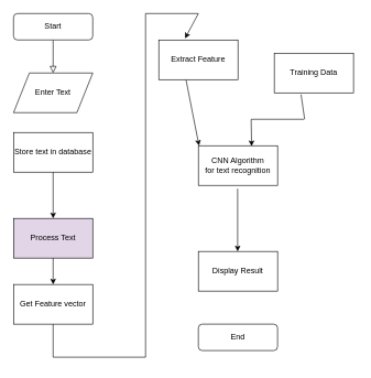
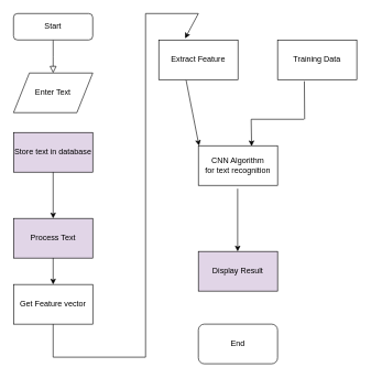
  <mxCell id="0" />
  <mxCell id="1" parent="0" />
  <mxCell id="2" value="" style="rounded=0;html=1;jettySize=auto;orthogonalLoop=1;fontSize=11;endArrow=block;endFill=0;endSize=8;strokeWidth=1;shadow=0;labelBackgroundColor=none;edgeStyle=orthogonalEdgeStyle;" parent="1" source="3" edge="1"><mxGeometry relative="1" as="geometry"><mxPoint x="80" y="110" as="targetPoint" /></mxGeometry></mxCell>
  <mxCell id="3" value="Start" style="rounded=1;whiteSpace=wrap;html=1;fontSize=12;glass=0;strokeWidth=1;shadow=0;" parent="1" vertex="1"><mxGeometry x="20" y="20" width="120" height="40" as="geometry" /></mxCell>
  <mxCell id="4" value="Enter Text" style="shape=parallelogram;perimeter=parallelogramPerimeter;whiteSpace=wrap;html=1;" vertex="1" parent="1"><mxGeometry x="20" y="110" width="120" height="60" as="geometry" /></mxCell>
  <mxCell id="5" value="" style="edgeStyle=orthogonalEdgeStyle;rounded=0;orthogonalLoop=1;jettySize=auto;html=1;" edge="1" parent="1"><mxGeometry relative="1" as="geometry"><mxPoint x="80" y="250" as="sourcePoint" /><mxPoint x="80" y="330" as="targetPoint" /></mxGeometry></mxCell>
- <mxCell id="6" value="Store text in database&lt;br&gt;" style="rounded=0;whiteSpace=wrap;html=1;" vertex="1" parent="1"><mxGeometry x="20" y="200" width="120" height="60" as="geometry" /></mxCell>
+ <mxCell id="6" value="Store text in database&lt;br&gt;" style="rounded=0;whiteSpace=wrap;html=1;fillColor=#e1d5e7;" vertex="1" parent="1"><mxGeometry x="20" y="200" width="120" height="60" as="geometry" /></mxCell>
  <mxCell id="7" value="Process Text" style="rounded=0;whiteSpace=wrap;html=1;fillColor=#e1d5e7;" vertex="1" parent="1"><mxGeometry x="20" y="330" width="120" height="60" as="geometry" /></mxCell>
  <mxCell id="8" value="Get Feature vector" style="rounded=0;whiteSpace=wrap;html=1;" vertex="1" parent="1"><mxGeometry x="20" y="430" width="120" height="60" as="geometry" /></mxCell>
  <mxCell id="9" value="Extract Feature" style="rounded=0;whiteSpace=wrap;html=1;" vertex="1" parent="1"><mxGeometry x="240" y="60" width="120" height="60" as="geometry" /></mxCell>
- <mxCell id="10" value="Training Data" style="rounded=0;whiteSpace=wrap;html=1;" vertex="1" parent="1"><mxGeometry x="415" y="80" width="120" height="60" as="geometry" /></mxCell>
+ <mxCell id="10" value="Training Data" style="rounded=0;whiteSpace=wrap;html=1;" vertex="1" parent="1"><mxGeometry x="420" y="60" width="120" height="60" as="geometry" /></mxCell>
  <mxCell id="11" value="" style="endArrow=classic;html=1;exitX=0.5;exitY=1;exitDx=0;exitDy=0;" edge="1" parent="1" source="7"><mxGeometry width="50" height="50" relative="1" as="geometry"><mxPoint x="20" y="560" as="sourcePoint" /><mxPoint x="80" y="430" as="targetPoint" /></mxGeometry></mxCell>
  <mxCell id="12" value="" style="endArrow=none;html=1;entryX=0.5;entryY=1;entryDx=0;entryDy=0;" edge="1" parent="1" target="8"><mxGeometry width="50" height="50" relative="1" as="geometry"><mxPoint x="80" y="540" as="sourcePoint" /><mxPoint x="70" y="510" as="targetPoint" /></mxGeometry></mxCell>
  <mxCell id="13" value="" style="endArrow=none;html=1;" edge="1" parent="1"><mxGeometry width="50" height="50" relative="1" as="geometry"><mxPoint x="220" y="540" as="sourcePoint" /><mxPoint x="80" y="540" as="targetPoint" /></mxGeometry></mxCell>
  <mxCell id="14" value="" style="endArrow=none;html=1;" edge="1" parent="1"><mxGeometry width="50" height="50" relative="1" as="geometry"><mxPoint x="220" y="20" as="sourcePoint" /><mxPoint x="220" y="540" as="targetPoint" /></mxGeometry></mxCell>
  <mxCell id="15" value="" style="endArrow=none;html=1;" edge="1" parent="1"><mxGeometry width="50" height="50" relative="1" as="geometry"><mxPoint x="300" y="20" as="sourcePoint" /><mxPoint x="220" y="20" as="targetPoint" /><Array as="points" /></mxGeometry></mxCell>
  <mxCell id="16" value="" style="endArrow=classic;html=1;entryX=0.332;entryY=-0.04;entryDx=0;entryDy=0;entryPerimeter=0;" edge="1" parent="1" target="9"><mxGeometry width="50" height="50" relative="1" as="geometry"><mxPoint x="300" y="20" as="sourcePoint" /><mxPoint x="270" y="160" as="targetPoint" /></mxGeometry></mxCell>
  <mxCell id="17" value="" style="endArrow=classic;html=1;exitX=0.345;exitY=1.013;exitDx=0;exitDy=0;exitPerimeter=0;" edge="1" parent="1" source="9"><mxGeometry width="50" height="50" relative="1" as="geometry"><mxPoint x="230" y="610" as="sourcePoint" /><mxPoint x="301" y="220" as="targetPoint" /></mxGeometry></mxCell>
  <mxCell id="18" value="" style="endArrow=none;html=1;entryX=0.338;entryY=1.04;entryDx=0;entryDy=0;entryPerimeter=0;" edge="1" parent="1" target="10"><mxGeometry width="50" height="50" relative="1" as="geometry"><mxPoint x="461" y="180" as="sourcePoint" /><mxPoint x="280" y="560" as="targetPoint" /></mxGeometry></mxCell>
  <mxCell id="19" value="" style="endArrow=none;html=1;" edge="1" parent="1"><mxGeometry width="50" height="50" relative="1" as="geometry"><mxPoint x="380" y="180" as="sourcePoint" /><mxPoint x="460" y="180" as="targetPoint" /></mxGeometry></mxCell>
  <mxCell id="20" value="" style="endArrow=classic;html=1;entryX=0.672;entryY=0.013;entryDx=0;entryDy=0;entryPerimeter=0;" edge="1" parent="1" target="21"><mxGeometry width="50" height="50" relative="1" as="geometry"><mxPoint x="380" y="180" as="sourcePoint" /><mxPoint x="380" y="210" as="targetPoint" /></mxGeometry></mxCell>
  <mxCell id="21" value="CNN Algorithm&lt;br&gt;for text recognition" style="rounded=0;whiteSpace=wrap;html=1;" vertex="1" parent="1"><mxGeometry x="300" y="220" width="120" height="60" as="geometry" /></mxCell>
  <mxCell id="22" value="" style="endArrow=classic;html=1;" edge="1" parent="1"><mxGeometry width="50" height="50" relative="1" as="geometry"><mxPoint x="359.5" y="285" as="sourcePoint" /><mxPoint x="359.5" y="380" as="targetPoint" /></mxGeometry></mxCell>
- <mxCell id="23" value="Display Result" style="rounded=0;whiteSpace=wrap;html=1;" vertex="1" parent="1"><mxGeometry x="300" y="380" width="120" height="60" as="geometry" /></mxCell>
- <mxCell id="24" value="End" style="rounded=1;whiteSpace=wrap;html=1;" vertex="1" parent="1"><mxGeometry x="300" y="490" width="120" height="40" as="geometry" /></mxCell>
+ <mxCell id="23" value="Display Result" style="rounded=0;whiteSpace=wrap;html=1;fillColor=#e1d5e7;" vertex="1" parent="1"><mxGeometry x="300" y="380" width="120" height="60" as="geometry" /></mxCell>
+ <mxCell id="24" value="End" style="rounded=1;whiteSpace=wrap;html=1;" vertex="1" parent="1"><mxGeometry x="300" y="490" width="120" height="60" as="geometry" /></mxCell>
